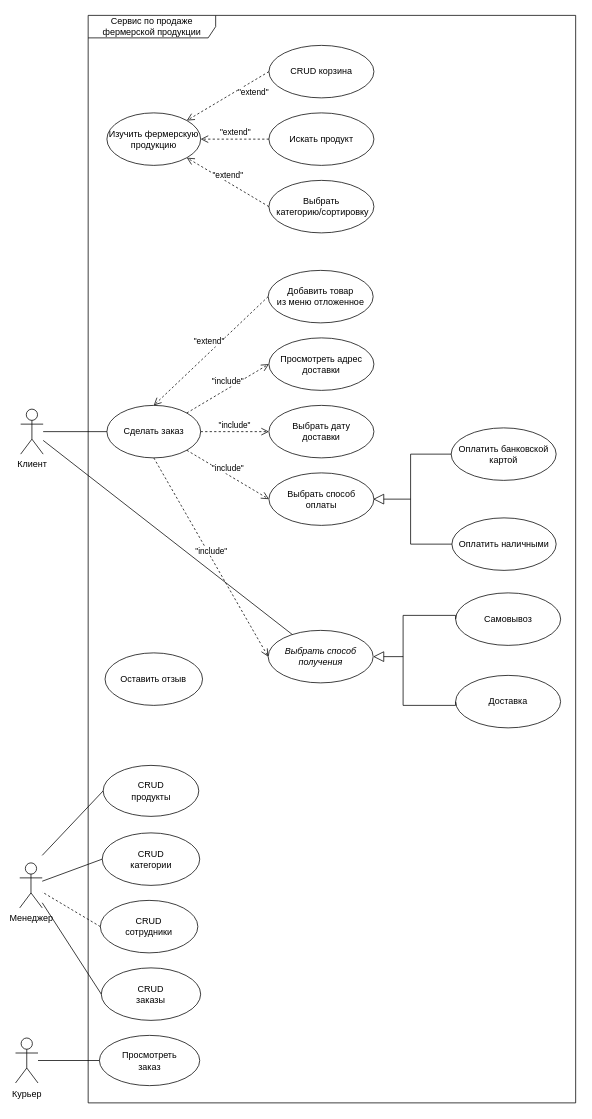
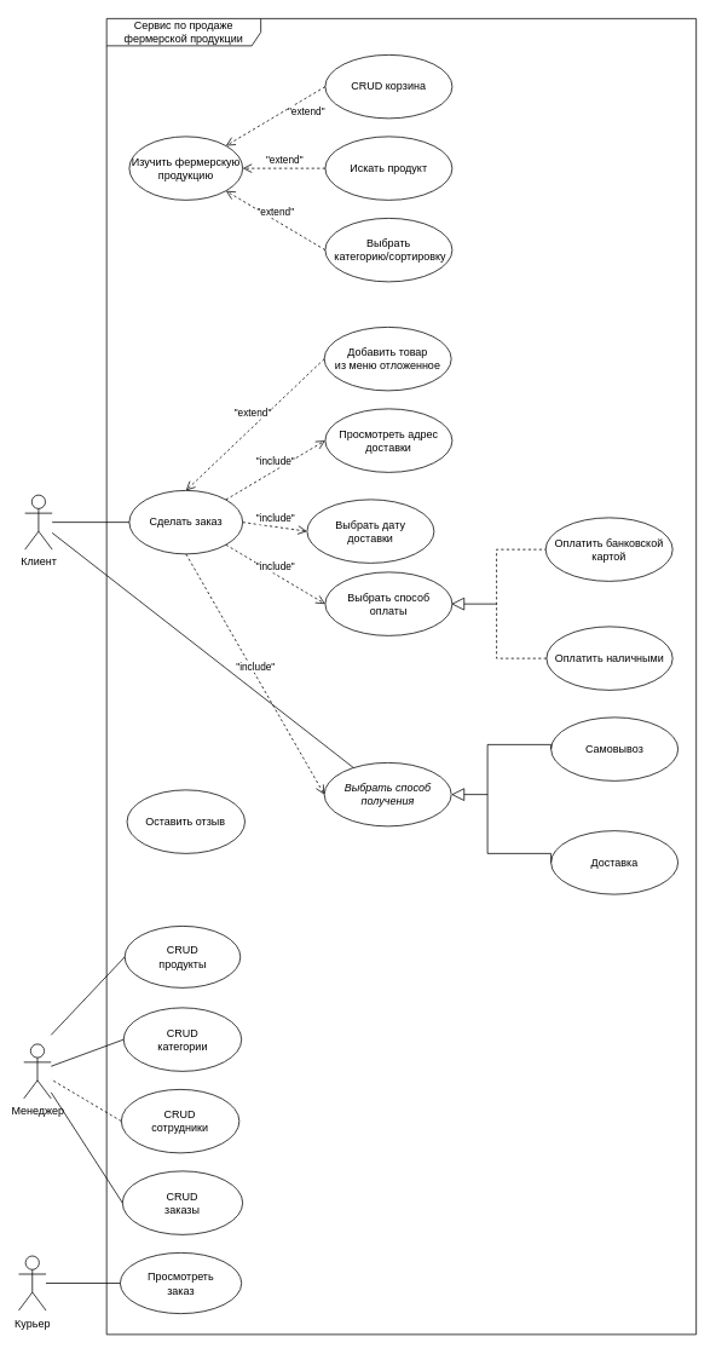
  <mxCell id="0" />
  <mxCell id="1" parent="0" />
  <mxCell id="2" value="Сервис по продаже фермерской продукции" style="shape=umlFrame;whiteSpace=wrap;html=1;pointerEvents=0;width=170;height=30;" parent="1" vertex="1"><mxGeometry x="116.88" y="20" width="650" height="1450" as="geometry" /></mxCell>
  <mxCell id="3" value="Изучить фермерскую продукцию" style="ellipse;whiteSpace=wrap;html=1;" parent="1" vertex="1"><mxGeometry x="141.88" y="150" width="125" height="70" as="geometry" /></mxCell>
  <mxCell id="4" value="Сделать заказ" style="ellipse;whiteSpace=wrap;html=1;" parent="1" vertex="1"><mxGeometry x="141.88" y="540" width="125" height="70" as="geometry" /></mxCell>
  <mxCell id="5" value="Добавить товар&lt;div&gt;из меню отложенное&lt;/div&gt;" style="ellipse;whiteSpace=wrap;html=1;" parent="1" vertex="1"><mxGeometry x="356.88" y="360" width="140" height="70" as="geometry" /></mxCell>
  <mxCell id="6" value="&quot;extend&quot;" style="html=1;verticalAlign=bottom;endArrow=open;dashed=1;endSize=8;curved=0;rounded=0;exitX=0;exitY=0.5;exitDx=0;exitDy=0;entryX=0.5;entryY=0;entryDx=0;entryDy=0;" parent="1" source="5" target="4" edge="1"><mxGeometry x="-0.015" y="-5" relative="1" as="geometry"><mxPoint x="619.38" y="630" as="sourcePoint" /><mxPoint x="516.88" y="650" as="targetPoint" /><mxPoint y="1" as="offset" /></mxGeometry></mxCell>
  <mxCell id="7" value="&lt;span style=&quot;font-style: normal;&quot;&gt;Выбрать способ&lt;/span&gt;&lt;div&gt;&lt;span style=&quot;font-style: normal;&quot;&gt;оплаты&lt;/span&gt;&lt;/div&gt;" style="ellipse;whiteSpace=wrap;html=1;fontStyle=2" parent="1" vertex="1"><mxGeometry x="357.88" y="630" width="140" height="70" as="geometry" /></mxCell>
  <mxCell id="8" value="&quot;include&quot;" style="html=1;verticalAlign=bottom;endArrow=open;dashed=1;endSize=8;curved=0;rounded=0;entryX=0;entryY=0.5;entryDx=0;entryDy=0;exitX=1;exitY=1;exitDx=0;exitDy=0;" parent="1" source="4" target="7" edge="1"><mxGeometry relative="1" as="geometry"><mxPoint x="406.88" y="650" as="sourcePoint" /><mxPoint x="326.88" y="650" as="targetPoint" /></mxGeometry></mxCell>
  <mxCell id="9" value="Искать продукт" style="ellipse;whiteSpace=wrap;html=1;" parent="1" vertex="1"><mxGeometry x="357.88" y="150" width="140" height="70" as="geometry" /></mxCell>
  <mxCell id="10" value="&quot;extend&quot;" style="html=1;verticalAlign=bottom;endArrow=open;dashed=1;endSize=8;curved=0;rounded=0;entryX=1;entryY=0.5;entryDx=0;entryDy=0;exitX=0;exitY=0.5;exitDx=0;exitDy=0;" parent="1" source="9" target="3" edge="1"><mxGeometry relative="1" as="geometry"><mxPoint x="389.38" y="224.5" as="sourcePoint" /><mxPoint x="314.38" y="224.5" as="targetPoint" /></mxGeometry></mxCell>
  <mxCell id="11" value="Выбрать&lt;div&gt;&amp;nbsp;категорию/сортировку&lt;/div&gt;" style="ellipse;whiteSpace=wrap;html=1;" parent="1" vertex="1"><mxGeometry x="357.88" y="240" width="140" height="70" as="geometry" /></mxCell>
  <mxCell id="12" value="&quot;extend&quot;" style="html=1;verticalAlign=bottom;endArrow=open;dashed=1;endSize=8;curved=0;rounded=0;entryX=1;entryY=1;entryDx=0;entryDy=0;exitX=0;exitY=0.5;exitDx=0;exitDy=0;" parent="1" source="11" target="3" edge="1"><mxGeometry relative="1" as="geometry"><mxPoint x="374.38" y="400" as="sourcePoint" /><mxPoint x="299.38" y="400" as="targetPoint" /></mxGeometry></mxCell>
  <mxCell id="13" value="CRUD корзина" style="ellipse;whiteSpace=wrap;html=1;" parent="1" vertex="1"><mxGeometry x="357.88" y="60" width="140" height="70" as="geometry" /></mxCell>
  <mxCell id="14" value="&quot;extend&quot;" style="html=1;verticalAlign=bottom;endArrow=open;dashed=1;endSize=8;curved=0;rounded=0;exitX=0;exitY=0.5;exitDx=0;exitDy=0;entryX=1;entryY=0;entryDx=0;entryDy=0;" parent="1" source="13" edge="1" target="3"><mxGeometry x="-0.429" y="20" relative="1" as="geometry"><mxPoint x="706.88" y="195" as="sourcePoint" /><mxPoint x="219.88" y="270" as="targetPoint" /><mxPoint as="offset" /></mxGeometry></mxCell>
  <mxCell id="15" value="&lt;span style=&quot;font-style: normal;&quot;&gt;Просмотреть адрес &lt;br&gt;доставки&lt;/span&gt;" style="ellipse;whiteSpace=wrap;html=1;fontStyle=2" parent="1" vertex="1"><mxGeometry x="357.88" y="450" width="140" height="70" as="geometry" /></mxCell>
  <mxCell id="16" value="&quot;include&quot;" style="html=1;verticalAlign=bottom;endArrow=open;dashed=1;endSize=8;curved=0;rounded=0;entryX=0;entryY=0.5;entryDx=0;entryDy=0;exitX=1;exitY=0;exitDx=0;exitDy=0;" parent="1" source="4" target="15" edge="1"><mxGeometry relative="1" as="geometry"><mxPoint x="466.88" y="647.5" as="sourcePoint" /><mxPoint x="621.88" y="662.5" as="targetPoint" /></mxGeometry></mxCell>
  <mxCell id="17" value="Выбрать способ получения" style="ellipse;whiteSpace=wrap;html=1;fontStyle=2" parent="1" vertex="1"><mxGeometry x="356.88" y="840" width="140" height="70" as="geometry" /></mxCell>
  <mxCell id="18" value="&quot;include&quot;" style="html=1;verticalAlign=bottom;endArrow=open;dashed=1;endSize=8;curved=0;rounded=0;entryX=0;entryY=0.5;entryDx=0;entryDy=0;exitX=0.5;exitY=1;exitDx=0;exitDy=0;" parent="1" source="4" target="17" edge="1"><mxGeometry relative="1" as="geometry"><mxPoint x="116.88" y="640" as="sourcePoint" /><mxPoint x="196.88" y="720" as="targetPoint" /></mxGeometry></mxCell>
  <mxCell id="19" value="Самовывоз" style="ellipse;whiteSpace=wrap;html=1;" parent="1" vertex="1"><mxGeometry x="606.83" y="790" width="140.05" height="70" as="geometry" /></mxCell>
- <mxCell id="20" value="Доставка" style="ellipse;whiteSpace=wrap;html=1;" parent="1" vertex="1"><mxGeometry x="606.83" y="900" width="140" height="70" as="geometry" /></mxCell>
+ <mxCell id="20" value="Доставка" style="ellipse;whiteSpace=wrap;html=1;" parent="1" vertex="1"><mxGeometry x="606.83" y="915" width="140" height="70" as="geometry" /></mxCell>
  <mxCell id="21" value="" style="html=1;verticalAlign=bottom;endArrow=block;curved=0;rounded=0;endFill=0;endSize=12;entryX=1;entryY=0.5;entryDx=0;entryDy=0;" parent="1" target="17" edge="1"><mxGeometry width="80" relative="1" as="geometry"><mxPoint x="536.88" y="875" as="sourcePoint" /><mxPoint x="426.88" y="755" as="targetPoint" /></mxGeometry></mxCell>
  <mxCell id="22" style="edgeStyle=orthogonalEdgeStyle;rounded=0;orthogonalLoop=1;jettySize=auto;html=1;entryX=0;entryY=0.5;entryDx=0;entryDy=0;endArrow=none;endFill=0;exitX=0;exitY=0.5;exitDx=0;exitDy=0;" parent="1" source="20" target="19" edge="1"><mxGeometry relative="1" as="geometry"><mxPoint x="996.83" y="770" as="sourcePoint" /><mxPoint x="976.83" y="675" as="targetPoint" /><Array as="points"><mxPoint x="536.83" y="940" /><mxPoint x="536.83" y="820" /></Array></mxGeometry></mxCell>
  <mxCell id="23" value="Оставить отзыв" style="ellipse;whiteSpace=wrap;html=1;" parent="1" vertex="1"><mxGeometry x="139.38" y="870" width="130" height="70" as="geometry" /></mxCell>
  <mxCell id="24" value="Оплатить банковской картой" style="ellipse;whiteSpace=wrap;html=1;" parent="1" vertex="1"><mxGeometry x="600.88" y="570" width="140" height="70" as="geometry" /></mxCell>
  <mxCell id="25" value="Оплатить наличными" style="ellipse;whiteSpace=wrap;html=1;" parent="1" vertex="1"><mxGeometry x="601.88" y="690" width="139" height="70" as="geometry" /></mxCell>
  <mxCell id="26" value="" style="html=1;verticalAlign=bottom;endArrow=block;curved=0;rounded=0;endFill=0;endSize=12;entryX=1;entryY=0.5;entryDx=0;entryDy=0;" parent="1" edge="1"><mxGeometry width="80" relative="1" as="geometry"><mxPoint x="546.88" y="665" as="sourcePoint" /><mxPoint x="496.88" y="665" as="targetPoint" /></mxGeometry></mxCell>
- <mxCell id="27" style="edgeStyle=orthogonalEdgeStyle;rounded=0;orthogonalLoop=1;jettySize=auto;html=1;entryX=0;entryY=0.5;entryDx=0;entryDy=0;endArrow=none;endFill=0;exitX=0;exitY=0.5;exitDx=0;exitDy=0;" parent="1" source="25" target="24" edge="1"><mxGeometry relative="1" as="geometry"><mxPoint x="1006.84" y="555" as="sourcePoint" /><mxPoint x="986.84" y="460" as="targetPoint" /><Array as="points"><mxPoint x="546.84" y="725" /><mxPoint x="546.84" y="605" /></Array></mxGeometry></mxCell>
+ <mxCell id="27" style="edgeStyle=orthogonalEdgeStyle;rounded=0;orthogonalLoop=1;jettySize=auto;html=1;entryX=0;entryY=0.5;entryDx=0;entryDy=0;endArrow=none;endFill=0;exitX=0;exitY=0.5;exitDx=0;exitDy=0;dashed=1;" parent="1" source="25" target="24" edge="1"><mxGeometry relative="1" as="geometry"><mxPoint x="1006.84" y="555" as="sourcePoint" /><mxPoint x="986.84" y="460" as="targetPoint" /><Array as="points"><mxPoint x="546.84" y="725" /><mxPoint x="546.84" y="605" /></Array></mxGeometry></mxCell>
  <mxCell id="28" value="Клиент" style="shape=umlActor;verticalLabelPosition=bottom;verticalAlign=top;html=1;outlineConnect=0;rotation=0;" parent="1" vertex="1"><mxGeometry x="26.88" y="545" width="30" height="60" as="geometry" /></mxCell>
  <mxCell id="29" value="" style="endArrow=none;html=1;rounded=0;entryX=0;entryY=0.5;entryDx=0;entryDy=0;" parent="1" source="28" target="4" edge="1"><mxGeometry width="50" height="50" relative="1" as="geometry"><mxPoint x="26.88" y="470" as="sourcePoint" /><mxPoint x="184.88" y="340" as="targetPoint" /></mxGeometry></mxCell>
  <mxCell id="30" value="CRUD&lt;br&gt;продукты" style="ellipse;whiteSpace=wrap;html=1;" parent="1" vertex="1"><mxGeometry x="136.88" y="1020" width="127.5" height="68" as="geometry" /></mxCell>
  <mxCell id="31" value="CRUD&lt;br&gt;категории" style="ellipse;whiteSpace=wrap;html=1;" parent="1" vertex="1"><mxGeometry x="135.63" y="1110" width="130" height="70" as="geometry" /></mxCell>
  <mxCell id="32" value="CRUD&lt;br&gt;сотрудники" style="ellipse;whiteSpace=wrap;html=1;" parent="1" vertex="1"><mxGeometry x="133.13" y="1200" width="130" height="70" as="geometry" /></mxCell>
  <mxCell id="33" value="Курьер" style="shape=umlActor;verticalLabelPosition=bottom;verticalAlign=top;html=1;outlineConnect=0;" parent="1" vertex="1"><mxGeometry x="20" y="1383.5" width="30" height="60" as="geometry" /></mxCell>
  <mxCell id="34" value="Просмотреть&lt;br&gt;заказ" style="ellipse;whiteSpace=wrap;html=1;" parent="1" vertex="1"><mxGeometry x="131.88" y="1380" width="133.75" height="67" as="geometry" /></mxCell>
  <mxCell id="35" value="" style="endArrow=none;html=1;rounded=0;exitX=0;exitY=0.5;exitDx=0;exitDy=0;" parent="1" source="34" target="33" edge="1"><mxGeometry width="50" height="50" relative="1" as="geometry"><mxPoint x="350" y="1353.5" as="sourcePoint" /><mxPoint x="67.5" y="1346.5" as="targetPoint" /></mxGeometry></mxCell>
  <mxCell id="36" value="CRUD&lt;br&gt;заказы" style="ellipse;whiteSpace=wrap;html=1;" parent="1" vertex="1"><mxGeometry x="134.38" y="1290" width="132.5" height="70" as="geometry" /></mxCell>
- <mxCell id="37" value="&lt;span style=&quot;font-style: normal;&quot;&gt;Выбрать дату&lt;br&gt;доставки&lt;/span&gt;" style="ellipse;whiteSpace=wrap;html=1;fontStyle=2" parent="1" vertex="1"><mxGeometry x="357.88" y="540" width="140" height="70" as="geometry" /></mxCell>
+ <mxCell id="37" value="&lt;span style=&quot;font-style: normal;&quot;&gt;Выбрать дату&lt;br&gt;доставки&lt;/span&gt;" style="ellipse;whiteSpace=wrap;html=1;fontStyle=2" parent="1" vertex="1"><mxGeometry x="337.88" y="550" width="140" height="70" as="geometry" /></mxCell>
  <mxCell id="38" value="&quot;include&quot;" style="html=1;verticalAlign=bottom;endArrow=open;dashed=1;endSize=8;curved=0;rounded=0;entryX=0;entryY=0.5;entryDx=0;entryDy=0;exitX=1;exitY=0.5;exitDx=0;exitDy=0;" parent="1" source="4" target="37" edge="1"><mxGeometry relative="1" as="geometry"><mxPoint x="436.88" y="490" as="sourcePoint" /><mxPoint x="516.88" y="570" as="targetPoint" /></mxGeometry></mxCell>
  <mxCell id="39" value="" style="endArrow=none;html=1;rounded=0;" edge="1" parent="1" source="28" target="17"><mxGeometry width="50" height="50" relative="1" as="geometry"><mxPoint x="1.88" y="540" as="sourcePoint" /><mxPoint x="116.88" y="686" as="targetPoint" /></mxGeometry></mxCell>
  <mxCell id="40" value="" style="endArrow=none;html=1;rounded=0;exitX=0;exitY=0.5;exitDx=0;exitDy=0;" edge="1" parent="1" source="30"><mxGeometry width="50" height="50" relative="1" as="geometry"><mxPoint x="25.63" y="978" as="sourcePoint" /><mxPoint x="55.63" y="1140" as="targetPoint" /></mxGeometry></mxCell>
  <mxCell id="41" value="Менеджер" style="shape=umlActor;verticalLabelPosition=bottom;verticalAlign=top;html=1;outlineConnect=0;rotation=0;" vertex="1" parent="1"><mxGeometry x="25.63" y="1150" width="30" height="60" as="geometry" /></mxCell>
  <mxCell id="42" value="" style="endArrow=none;html=1;rounded=0;exitX=0;exitY=0.5;exitDx=0;exitDy=0;" edge="1" parent="1" source="31" target="41"><mxGeometry width="50" height="50" relative="1" as="geometry"><mxPoint x="148.63" y="1174" as="sourcePoint" /><mxPoint x="65.63" y="1280" as="targetPoint" /></mxGeometry></mxCell>
  <mxCell id="43" value="" style="endArrow=none;html=1;rounded=0;exitX=0;exitY=0.5;exitDx=0;exitDy=0;dashed=1;" edge="1" parent="1" source="32" target="41"><mxGeometry width="50" height="50" relative="1" as="geometry"><mxPoint x="115.63" y="1300" as="sourcePoint" /><mxPoint x="35.63" y="1329" as="targetPoint" /></mxGeometry></mxCell>
  <mxCell id="44" value="" style="endArrow=none;html=1;rounded=0;exitX=0;exitY=0.5;exitDx=0;exitDy=0;" edge="1" parent="1" source="36" target="41"><mxGeometry width="50" height="50" relative="1" as="geometry"><mxPoint x="103.63" y="1306" as="sourcePoint" /><mxPoint x="25.63" y="1260" as="targetPoint" /></mxGeometry></mxCell>
